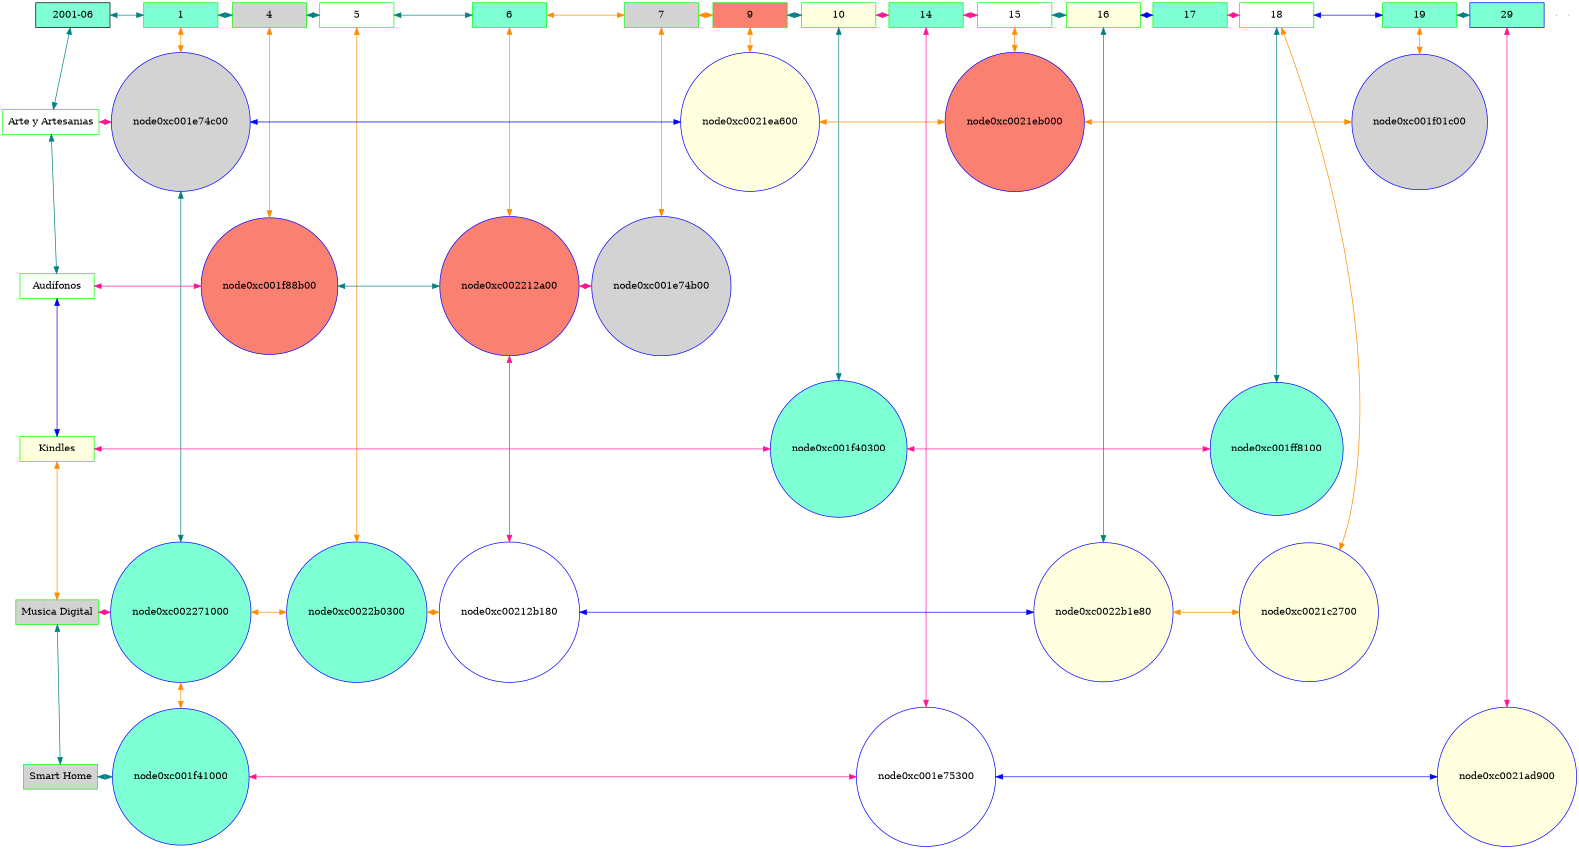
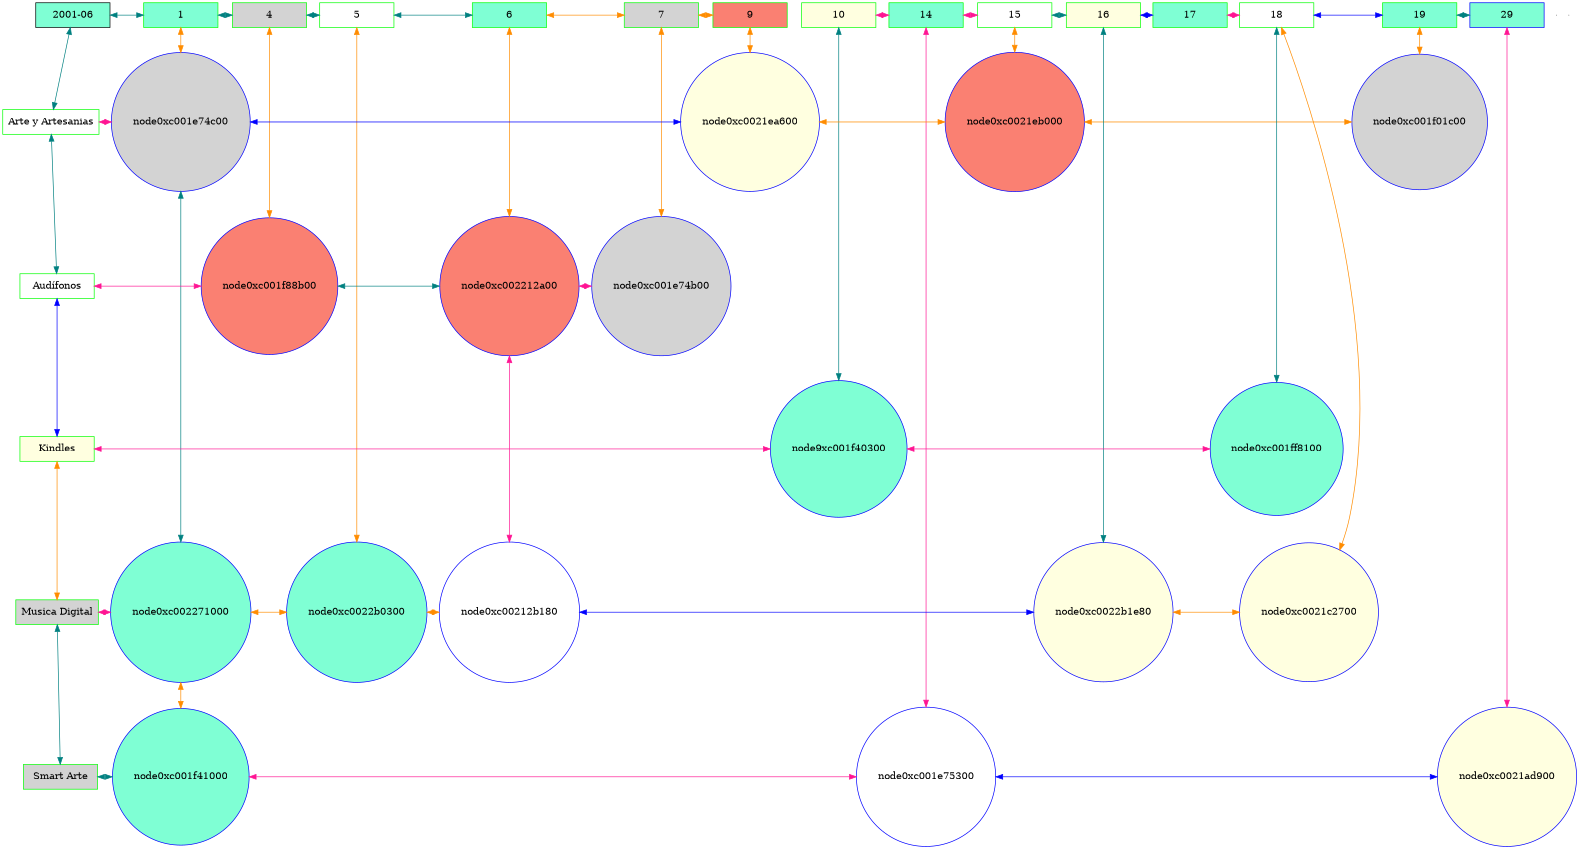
  digraph {
    node [fillcolor=aquamarine group=1 shape=box style=filled color=green]
    edge [color=darkorange dir=both]
    n1 [label="2001-06" width=1.5 color=""]
    n2 [label=1 width=1.5]
    node0xc0021eb000 [color=blue fillcolor=salmon group=15 shape=circle width=0.5]
    node0xc001f01c00 [color=blue fillcolor=lightgrey group=19 shape=circle width=0.5]
    n5 [fillcolor=lightgrey group=4 label=4 width=1.5]
    n6 [fillcolor=white group=5 label=5 width=1.5]
    n7 [group=6 label=6 width=1.5]
    n8 [fillcolor=lightgrey group=7 label=7 width=1.5]
    n9 [fillcolor=salmon group=9 label=9 width=1.5]
    n10 [fillcolor=lightyellow group=10 label=10 width=1.5]
    n11 [group=14 label=14 width=1.5]
    n12 [fillcolor=white group=15 label=15 width=1.5]
    n13 [fillcolor=lightyellow group=16 label=16 width=1.5]
    n14 [group=17 label=17 width=1.5]
    n15 [fillcolor=white group=18 label=18 width=1.5]
    n16 [group=19 label=19 width=1.5]
    n17 [color=blue group=29 label=29 width=1.5]
    n18 [fillcolor=white label="Arte y Artesanias" width=1.5]
    node0xc001e74c00 [color=blue fillcolor=lightgrey shape=circle width=0.5]
    node0xc0021ea600 [color=blue fillcolor=lightyellow group=9 shape=circle width=0.5]
    n21 [fillcolor=white label="Audífonos" width=1.5]
    node0xc001f88b00 [color=blue fillcolor=salmon group=4 shape=circle width=0.5]
    n23 [color=blue fillcolor=salmon group=6 label=node0xc002212a00 shape=circle width=0.5]
    node0xc001e74b00 [color=blue fillcolor=lightgrey group=7 shape=circle width=0.5]
    n25 [fillcolor=lightyellow label=Kindles width=1.5]
-   node0xc001f40300 [color=blue group=10 shape=circle width=0.5]
+   node0xc001f40300 [color=blue group=10 shape=circle width=0.5 label=node9xc001f40300]
    node0xc001ff8100 [color=blue group=18 shape=circle width=0.5]
    n28 [fillcolor=lightgrey label="Musica Digital" width=1.5]
    node0xc002271000 [color=blue shape=circle width=0.5]
    node0xc0022b0300 [color=blue group=5 shape=circle width=0.5]
    node0xc00212b180 [color=blue fillcolor=white group=6 shape=circle width=0.5]
    node0xc0022b1e80 [color=blue fillcolor=lightyellow group=16 shape=circle width=0.5]
    node0xc0021c2700 [color=blue fillcolor=lightyellow group=17 shape=circle width=0.5]
-   n34 [fillcolor=lightgrey label="Smart Home" width=1.5]
+   n34 [fillcolor=lightgrey label="Smart Arte" width=1.5]
    node0xc001f41000 [color=blue shape=circle width=0.5]
    node0xc001e75300 [color=blue fillcolor=white group=14 shape=circle width=0.5]
    node0xc0021ad900 [color=blue fillcolor=lightyellow group=29 shape=circle width=0.5]
    e0 [fillcolor=lightyellow shape=point width=0 group="" color=""]
    e1 [fillcolor=lightyellow shape=point width=0 group="" color=""]
    subgraph sub_1 {
      rank=same
      n1
      n2
    }
    subgraph sub_2 {
      rank=same
      node0xc0021eb000
      node0xc001f01c00
    }
    subgraph sub_3 {
      rank=same
      n2
      n5
    }
    subgraph sub_4 {
      rank=same
      n5
      n6
    }
    subgraph sub_5 {
      rank=same
      n6
      n7
    }
    subgraph sub_6 {
      rank=same
      n7
      n8
    }
    subgraph sub_7 {
      rank=same
      n8
      n9
    }
    subgraph sub_8 {
      rank=same
      n9
      n10
    }
    subgraph sub_9 {
      rank=same
      n10
      n11
    }
    subgraph sub_10 {
      rank=same
      n11
      n12
    }
    subgraph sub_11 {
      rank=same
      n12
      n13
    }
    subgraph sub_12 {
      rank=same
      n13
      n14
    }
    subgraph sub_13 {
      rank=same
      n14
      n15
    }
    subgraph sub_14 {
      rank=same
      n15
      n16
    }
    subgraph sub_15 {
      rank=same
      n16
      n17
    }
    subgraph sub_16 {
      rank=same
      n18
      node0xc001e74c00
    }
    subgraph sub_17 {
      rank=same
      node0xc001e74c00
      node0xc0021ea600
    }
    subgraph sub_18 {
      rank=same
      node0xc0021eb000
      node0xc0021ea600
    }
    subgraph sub_19 {
      rank=same
      n21
      node0xc001f88b00
    }
    subgraph sub_20 {
      rank=same
      node0xc001f88b00
      n23
    }
    subgraph sub_21 {
      rank=same
      n23
      node0xc001e74b00
    }
    subgraph sub_22 {
      rank=same
      n25
      node0xc001f40300
    }
    subgraph sub_23 {
      rank=same
      node0xc001f40300
      node0xc001ff8100
    }
    subgraph sub_24 {
      rank=same
      n28
      node0xc002271000
    }
    subgraph sub_25 {
      rank=same
      node0xc002271000
      node0xc0022b0300
    }
    subgraph sub_26 {
      rank=same
      node0xc0022b0300
      node0xc00212b180
    }
    subgraph sub_27 {
      rank=same
      node0xc00212b180
      node0xc0022b1e80
    }
    subgraph sub_28 {
      rank=same
      node0xc0022b1e80
      node0xc0021c2700
    }
    subgraph sub_29 {
      rank=same
      n34
      node0xc001f41000
    }
    subgraph sub_30 {
      rank=same
      node0xc001f41000
      node0xc001e75300
    }
    subgraph sub_31 {
      rank=same
      node0xc001e75300
      node0xc0021ad900
    }
    n1 -> n2 [color=teal]
    n1 -> n18 [color=teal]
    n2 -> n5 [color=teal]
    n2 -> node0xc001e74c00
    node0xc0021eb000 -> node0xc001f01c00
    n5 -> n6 [color=teal]
    n5 -> node0xc001f88b00
    n6 -> n7 [color=teal]
    n6 -> node0xc0022b0300
    n7 -> n8
    n7 -> n23
    n8 -> n9
    n8 -> node0xc001e74b00
-   n9 -> n10 [color=teal]
    n9 -> node0xc0021ea600
    n10 -> n11 [color=deeppink]
    n10 -> node0xc001f40300 [color=teal]
    n11 -> n12 [color=deeppink]
    n11 -> node0xc001e75300 [color=deeppink]
    n12 -> node0xc0021eb000
    n12 -> n13 [color=teal]
    n13 -> n14 [color=blue]
    n13 -> node0xc0022b1e80 [color=teal]
    n14 -> n15 [color=deeppink]
    n15 -> n16 [color=blue]
    n15 -> node0xc001ff8100 [color=teal]
    n15 -> node0xc0021c2700
    n16 -> node0xc001f01c00
    n16 -> n17 [color=teal]
    n17 -> node0xc0021ad900 [color=deeppink]
    n18 -> node0xc001e74c00 [color=deeppink]
    n18 -> n21 [color=teal]
    node0xc001e74c00 -> node0xc0021ea600 [color=blue]
    node0xc001e74c00 -> node0xc002271000 [color=teal]
    node0xc0021ea600 -> node0xc0021eb000
    n21 -> node0xc001f88b00 [color=deeppink]
    n21 -> n25 [color=blue]
    node0xc001f88b00 -> n23 [color=teal]
    n23 -> node0xc001e74b00 [color=deeppink]
    n23 -> node0xc00212b180 [color=deeppink]
    n25 -> node0xc001f40300 [color=deeppink]
    n25 -> n28
    node0xc001f40300 -> node0xc001ff8100 [color=deeppink]
    n28 -> node0xc002271000 [color=deeppink]
    n28 -> n34 [color=teal]
    node0xc002271000 -> node0xc0022b0300
    node0xc002271000 -> node0xc001f41000
    node0xc0022b0300 -> node0xc00212b180
    node0xc00212b180 -> node0xc0022b1e80 [color=blue]
    node0xc0022b1e80 -> node0xc0021c2700
    n34 -> node0xc001f41000 [color=teal]
    node0xc001f41000 -> node0xc001e75300 [color=deeppink]
    node0xc001e75300 -> node0xc0021ad900 [color=blue]
  }
